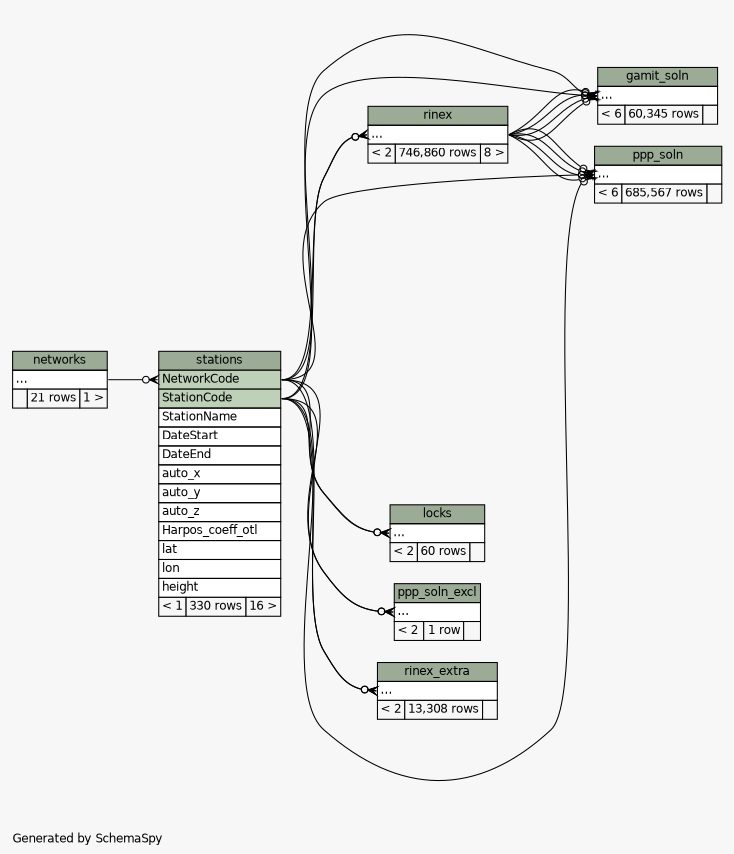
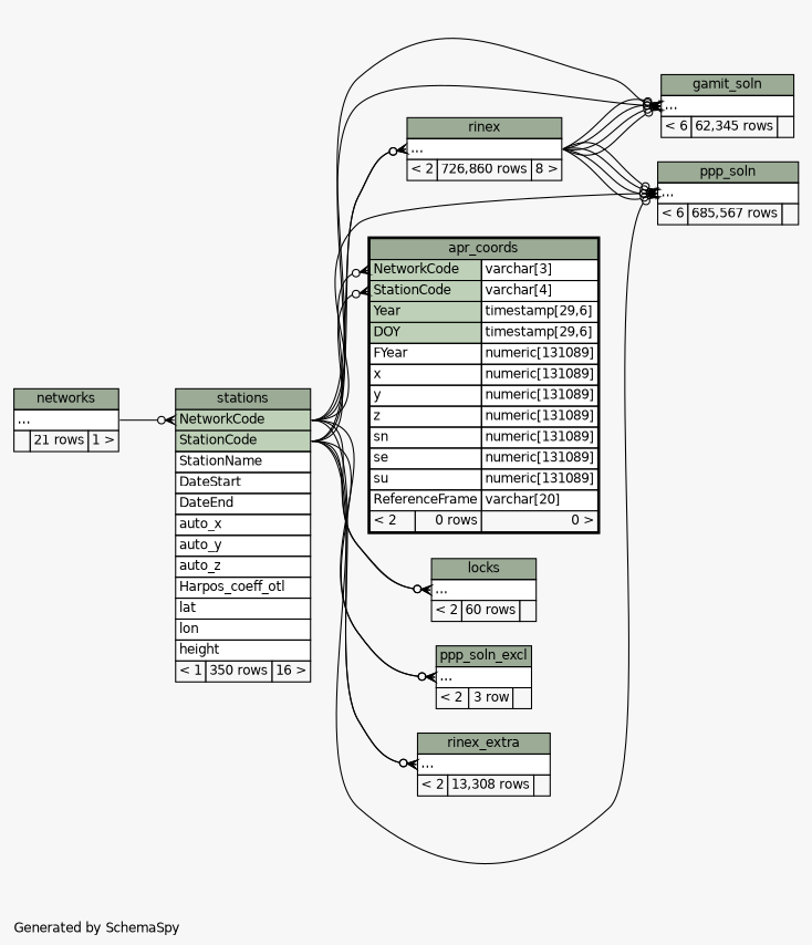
  digraph {
    bgcolor="#f7f7f7"
    fontname=Helvetica
    fontsize=11
    label="\nGenerated by SchemaSpy"
    labeljust=l
    nodesep=0.18
    rankdir=RL
    ranksep=0.46
    node [fontname=Helvetica fontsize=11 shape=plaintext]
    edge [arrowhead=none arrowsize=0.8 arrowtail=crowodot dir=back headport="elipses:e" tailport="elipses:w"]
-   n2 [label=<     <TABLE BORDER="0" CELLBORDER="1" CELLSPACING="0" BGCOLOR="#ffffff">       <TR><TD COLSPAN="3" BGCOLOR="#9bab96" ALIGN="CENTER">stations</TD></TR>       <TR><TD PORT="NetworkCode" COLSPAN="3" BGCOLOR="#bed1b8" ALIGN="LEFT">NetworkCode</TD></TR>       <TR><TD PORT="StationCode" COLSPAN="3" BGCOLOR="#bed1b8" ALIGN="LEFT">StationCode</TD></TR>       <TR><TD PORT="StationName" COLSPAN="3" ALIGN="LEFT">StationName</TD></TR>       <TR><TD PORT="DateStart" COLSPAN="3" ALIGN="LEFT">DateStart</TD></TR>       <TR><TD PORT="DateEnd" COLSPAN="3" ALIGN="LEFT">DateEnd</TD></TR>       <TR><TD PORT="auto_x" COLSPAN="3" ALIGN="LEFT">auto_x</TD></TR>       <TR><TD PORT="auto_y" COLSPAN="3" ALIGN="LEFT">auto_y</TD></TR>       <TR><TD PORT="auto_z" COLSPAN="3" ALIGN="LEFT">auto_z</TD></TR>       <TR><TD PORT="Harpos_coeff_otl" COLSPAN="3" ALIGN="LEFT">Harpos_coeff_otl</TD></TR>       <TR><TD PORT="lat" COLSPAN="3" ALIGN="LEFT">lat</TD></TR>       <TR><TD PORT="lon" COLSPAN="3" ALIGN="LEFT">lon</TD></TR>       <TR><TD PORT="height" COLSPAN="3" ALIGN="LEFT">height</TD></TR>       <TR><TD ALIGN="LEFT" BGCOLOR="#f7f7f7">&lt; 1</TD><TD ALIGN="RIGHT" BGCOLOR="#f7f7f7">330 rows</TD><TD ALIGN="RIGHT" BGCOLOR="#f7f7f7">16 &gt;</TD></TR>     </TABLE>>]
+   n1 [label=<     <TABLE BORDER="2" CELLBORDER="1" CELLSPACING="0" BGCOLOR="#ffffff">       <TR><TD COLSPAN="3" BGCOLOR="#9bab96" ALIGN="CENTER">apr_coords</TD></TR>       <TR><TD PORT="NetworkCode" COLSPAN="2" BGCOLOR="#bed1b8" ALIGN="LEFT">NetworkCode</TD><TD PORT="NetworkCode.type" ALIGN="LEFT">varchar[3]</TD></TR>       <TR><TD PORT="StationCode" COLSPAN="2" BGCOLOR="#bed1b8" ALIGN="LEFT">StationCode</TD><TD PORT="StationCode.type" ALIGN="LEFT">varchar[4]</TD></TR>       <TR><TD PORT="Year" COLSPAN="2" BGCOLOR="#bed1b8" ALIGN="LEFT">Year</TD><TD PORT="Year.type" ALIGN="LEFT">timestamp[29,6]</TD></TR>       <TR><TD PORT="DOY" COLSPAN="2" BGCOLOR="#bed1b8" ALIGN="LEFT">DOY</TD><TD PORT="DOY.type" ALIGN="LEFT">timestamp[29,6]</TD></TR>       <TR><TD PORT="FYear" COLSPAN="2" ALIGN="LEFT">FYear</TD><TD PORT="FYear.type" ALIGN="LEFT">numeric[131089]</TD></TR>       <TR><TD PORT="x" COLSPAN="2" ALIGN="LEFT">x</TD><TD PORT="x.type" ALIGN="LEFT">numeric[131089]</TD></TR>       <TR><TD PORT="y" COLSPAN="2" ALIGN="LEFT">y</TD><TD PORT="y.type" ALIGN="LEFT">numeric[131089]</TD></TR>       <TR><TD PORT="z" COLSPAN="2" ALIGN="LEFT">z</TD><TD PORT="z.type" ALIGN="LEFT">numeric[131089]</TD></TR>       <TR><TD PORT="sn" COLSPAN="2" ALIGN="LEFT">sn</TD><TD PORT="sn.type" ALIGN="LEFT">numeric[131089]</TD></TR>       <TR><TD PORT="se" COLSPAN="2" ALIGN="LEFT">se</TD><TD PORT="se.type" ALIGN="LEFT">numeric[131089]</TD></TR>       <TR><TD PORT="su" COLSPAN="2" ALIGN="LEFT">su</TD><TD PORT="su.type" ALIGN="LEFT">numeric[131089]</TD></TR>       <TR><TD PORT="ReferenceFrame" COLSPAN="2" ALIGN="LEFT">ReferenceFrame</TD><TD PORT="ReferenceFrame.type" ALIGN="LEFT">varchar[20]</TD></TR>       <TR><TD ALIGN="LEFT" BGCOLOR="#f7f7f7">&lt; 2</TD><TD ALIGN="RIGHT" BGCOLOR="#f7f7f7">0 rows</TD><TD ALIGN="RIGHT" BGCOLOR="#f7f7f7">0 &gt;</TD></TR>     </TABLE>>]
+   n2 [label=<     <TABLE BORDER="0" CELLBORDER="1" CELLSPACING="0" BGCOLOR="#ffffff">       <TR><TD COLSPAN="3" BGCOLOR="#9bab96" ALIGN="CENTER">stations</TD></TR>       <TR><TD PORT="NetworkCode" COLSPAN="3" BGCOLOR="#bed1b8" ALIGN="LEFT">NetworkCode</TD></TR>       <TR><TD PORT="StationCode" COLSPAN="3" BGCOLOR="#bed1b8" ALIGN="LEFT">StationCode</TD></TR>       <TR><TD PORT="StationName" COLSPAN="3" ALIGN="LEFT">StationName</TD></TR>       <TR><TD PORT="DateStart" COLSPAN="3" ALIGN="LEFT">DateStart</TD></TR>       <TR><TD PORT="DateEnd" COLSPAN="3" ALIGN="LEFT">DateEnd</TD></TR>       <TR><TD PORT="auto_x" COLSPAN="3" ALIGN="LEFT">auto_x</TD></TR>       <TR><TD PORT="auto_y" COLSPAN="3" ALIGN="LEFT">auto_y</TD></TR>       <TR><TD PORT="auto_z" COLSPAN="3" ALIGN="LEFT">auto_z</TD></TR>       <TR><TD PORT="Harpos_coeff_otl" COLSPAN="3" ALIGN="LEFT">Harpos_coeff_otl</TD></TR>       <TR><TD PORT="lat" COLSPAN="3" ALIGN="LEFT">lat</TD></TR>       <TR><TD PORT="lon" COLSPAN="3" ALIGN="LEFT">lon</TD></TR>       <TR><TD PORT="height" COLSPAN="3" ALIGN="LEFT">height</TD></TR>       <TR><TD ALIGN="LEFT" BGCOLOR="#f7f7f7">&lt; 1</TD><TD ALIGN="RIGHT" BGCOLOR="#f7f7f7">350 rows</TD><TD ALIGN="RIGHT" BGCOLOR="#f7f7f7">16 &gt;</TD></TR>     </TABLE>>]
    n3 [label=<     <TABLE BORDER="0" CELLBORDER="1" CELLSPACING="0" BGCOLOR="#ffffff">       <TR><TD COLSPAN="3" BGCOLOR="#9bab96" ALIGN="CENTER">networks</TD></TR>       <TR><TD PORT="elipses" COLSPAN="3" ALIGN="LEFT">...</TD></TR>       <TR><TD ALIGN="LEFT" BGCOLOR="#f7f7f7">  </TD><TD ALIGN="RIGHT" BGCOLOR="#f7f7f7">21 rows</TD><TD ALIGN="RIGHT" BGCOLOR="#f7f7f7">1 &gt;</TD></TR>     </TABLE>>]
-   n4 [label=<     <TABLE BORDER="0" CELLBORDER="1" CELLSPACING="0" BGCOLOR="#ffffff">       <TR><TD COLSPAN="3" BGCOLOR="#9bab96" ALIGN="CENTER">gamit_soln</TD></TR>       <TR><TD PORT="elipses" COLSPAN="3" ALIGN="LEFT">...</TD></TR>       <TR><TD ALIGN="LEFT" BGCOLOR="#f7f7f7">&lt; 6</TD><TD ALIGN="RIGHT" BGCOLOR="#f7f7f7">60,345 rows</TD><TD ALIGN="RIGHT" BGCOLOR="#f7f7f7">  </TD></TR>     </TABLE>>]
-   n5 [label=<     <TABLE BORDER="0" CELLBORDER="1" CELLSPACING="0" BGCOLOR="#ffffff">       <TR><TD COLSPAN="3" BGCOLOR="#9bab96" ALIGN="CENTER">rinex</TD></TR>       <TR><TD PORT="elipses" COLSPAN="3" ALIGN="LEFT">...</TD></TR>       <TR><TD ALIGN="LEFT" BGCOLOR="#f7f7f7">&lt; 2</TD><TD ALIGN="RIGHT" BGCOLOR="#f7f7f7">746,860 rows</TD><TD ALIGN="RIGHT" BGCOLOR="#f7f7f7">8 &gt;</TD></TR>     </TABLE>>]
+   n4 [label=<     <TABLE BORDER="0" CELLBORDER="1" CELLSPACING="0" BGCOLOR="#ffffff">       <TR><TD COLSPAN="3" BGCOLOR="#9bab96" ALIGN="CENTER">gamit_soln</TD></TR>       <TR><TD PORT="elipses" COLSPAN="3" ALIGN="LEFT">...</TD></TR>       <TR><TD ALIGN="LEFT" BGCOLOR="#f7f7f7">&lt; 6</TD><TD ALIGN="RIGHT" BGCOLOR="#f7f7f7">62,345 rows</TD><TD ALIGN="RIGHT" BGCOLOR="#f7f7f7">  </TD></TR>     </TABLE>>]
+   n5 [label=<     <TABLE BORDER="0" CELLBORDER="1" CELLSPACING="0" BGCOLOR="#ffffff">       <TR><TD COLSPAN="3" BGCOLOR="#9bab96" ALIGN="CENTER">rinex</TD></TR>       <TR><TD PORT="elipses" COLSPAN="3" ALIGN="LEFT">...</TD></TR>       <TR><TD ALIGN="LEFT" BGCOLOR="#f7f7f7">&lt; 2</TD><TD ALIGN="RIGHT" BGCOLOR="#f7f7f7">726,860 rows</TD><TD ALIGN="RIGHT" BGCOLOR="#f7f7f7">8 &gt;</TD></TR>     </TABLE>>]
    n6 [label=<     <TABLE BORDER="0" CELLBORDER="1" CELLSPACING="0" BGCOLOR="#ffffff">       <TR><TD COLSPAN="3" BGCOLOR="#9bab96" ALIGN="CENTER">locks</TD></TR>       <TR><TD PORT="elipses" COLSPAN="3" ALIGN="LEFT">...</TD></TR>       <TR><TD ALIGN="LEFT" BGCOLOR="#f7f7f7">&lt; 2</TD><TD ALIGN="RIGHT" BGCOLOR="#f7f7f7">60 rows</TD><TD ALIGN="RIGHT" BGCOLOR="#f7f7f7">  </TD></TR>     </TABLE>>]
    n7 [label=<     <TABLE BORDER="0" CELLBORDER="1" CELLSPACING="0" BGCOLOR="#ffffff">       <TR><TD COLSPAN="3" BGCOLOR="#9bab96" ALIGN="CENTER">ppp_soln</TD></TR>       <TR><TD PORT="elipses" COLSPAN="3" ALIGN="LEFT">...</TD></TR>       <TR><TD ALIGN="LEFT" BGCOLOR="#f7f7f7">&lt; 6</TD><TD ALIGN="RIGHT" BGCOLOR="#f7f7f7">685,567 rows</TD><TD ALIGN="RIGHT" BGCOLOR="#f7f7f7">  </TD></TR>     </TABLE>>]
-   n8 [label=<     <TABLE BORDER="0" CELLBORDER="1" CELLSPACING="0" BGCOLOR="#ffffff">       <TR><TD COLSPAN="3" BGCOLOR="#9bab96" ALIGN="CENTER">ppp_soln_excl</TD></TR>       <TR><TD PORT="elipses" COLSPAN="3" ALIGN="LEFT">...</TD></TR>       <TR><TD ALIGN="LEFT" BGCOLOR="#f7f7f7">&lt; 2</TD><TD ALIGN="RIGHT" BGCOLOR="#f7f7f7">1 row</TD><TD ALIGN="RIGHT" BGCOLOR="#f7f7f7">  </TD></TR>     </TABLE>>]
+   n8 [label=<     <TABLE BORDER="0" CELLBORDER="1" CELLSPACING="0" BGCOLOR="#ffffff">       <TR><TD COLSPAN="3" BGCOLOR="#9bab96" ALIGN="CENTER">ppp_soln_excl</TD></TR>       <TR><TD PORT="elipses" COLSPAN="3" ALIGN="LEFT">...</TD></TR>       <TR><TD ALIGN="LEFT" BGCOLOR="#f7f7f7">&lt; 2</TD><TD ALIGN="RIGHT" BGCOLOR="#f7f7f7">3 row</TD><TD ALIGN="RIGHT" BGCOLOR="#f7f7f7">  </TD></TR>     </TABLE>>]
    n9 [label=<     <TABLE BORDER="0" CELLBORDER="1" CELLSPACING="0" BGCOLOR="#ffffff">       <TR><TD COLSPAN="3" BGCOLOR="#9bab96" ALIGN="CENTER">rinex_extra</TD></TR>       <TR><TD PORT="elipses" COLSPAN="3" ALIGN="LEFT">...</TD></TR>       <TR><TD ALIGN="LEFT" BGCOLOR="#f7f7f7">&lt; 2</TD><TD ALIGN="RIGHT" BGCOLOR="#f7f7f7">13,308 rows</TD><TD ALIGN="RIGHT" BGCOLOR="#f7f7f7">  </TD></TR>     </TABLE>>]
+   n1 -> n2 [headport="NetworkCode:e" tailport="NetworkCode:w"]
+   n1 -> n2 [headport="StationCode:e" tailport="StationCode:w"]
    n2 -> n3 [tailport="NetworkCode:w"]
    n4 -> n2 [headport="NetworkCode:e"]
    n4 -> n2 [headport="StationCode:e"]
    n4 -> n5
    n4 -> n5
    n4 -> n5
    n4 -> n5
    n5 -> n2 [headport="NetworkCode:e"]
    n5 -> n2 [headport="StationCode:e"]
    n6 -> n2 [headport="NetworkCode:e"]
    n6 -> n2 [headport="StationCode:e"]
    n7 -> n2 [headport="NetworkCode:e"]
    n7 -> n2 [headport="StationCode:e"]
    n7 -> n5
    n7 -> n5
    n7 -> n5
    n7 -> n5
    n8 -> n2 [headport="NetworkCode:e"]
    n8 -> n2 [headport="StationCode:e"]
    n9 -> n2 [headport="NetworkCode:e"]
    n9 -> n2 [headport="StationCode:e"]
  }
